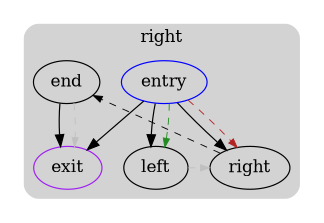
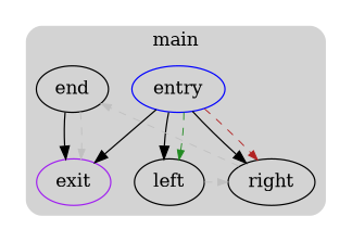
  digraph {
    compound=true
    node [shape=oval]
    edge [color=black arrowsize=0.75 constraint=false penwidth=0.75 style=dashed]
    n1 [color=blue label=entry rank=source]
    n2 [label=left]
    n3 [label=right]
    n4 [label=end]
    n5 [color=purple label=exit rank=sink shape=""]
    subgraph cluster_1 {
      peripheries=0
      subgraph cluster_2 {
        bgcolor=lightgray
        color=darkgray
-       label=right
+       label=main
        peripheries=0
        style=rounded
        n1
        n2
        n3
        n4
        n5
      }
    }
    n1 -> n2 [arrowsize="" constraint="" penwidth="" style=""]
    n1 -> n2 [color=forestgreen]
    n1 -> n3 [arrowsize="" constraint="" penwidth="" style=""]
    n1 -> n3 [color=firebrick]
    n1 -> n5 [arrowsize="" constraint="" penwidth="" style=""]
    n2 -> n3 [color=gray]
-   n3 -> n4
+   n3 -> n4 [color=gray]
    n4 -> n5 [arrowsize="" constraint="" penwidth="" style=""]
    n4 -> n5 [color=gray]
  }
